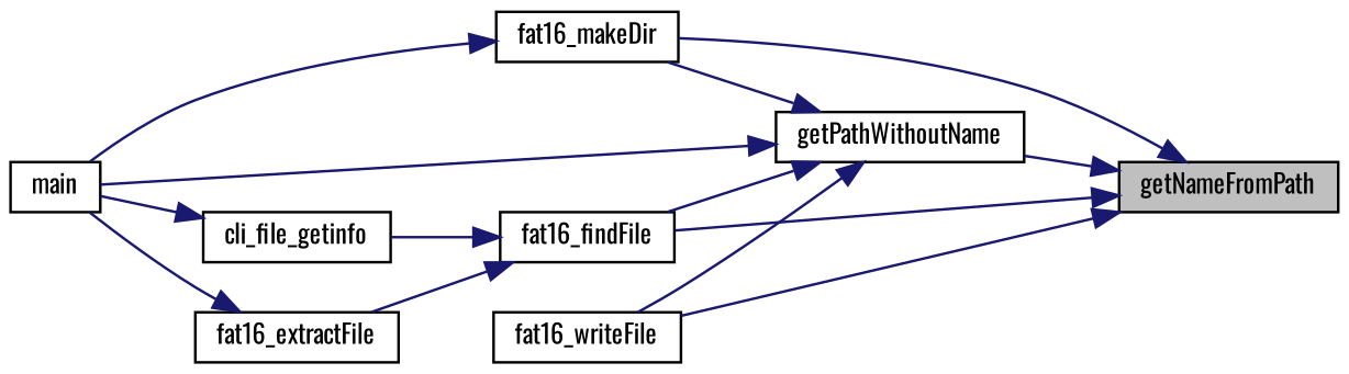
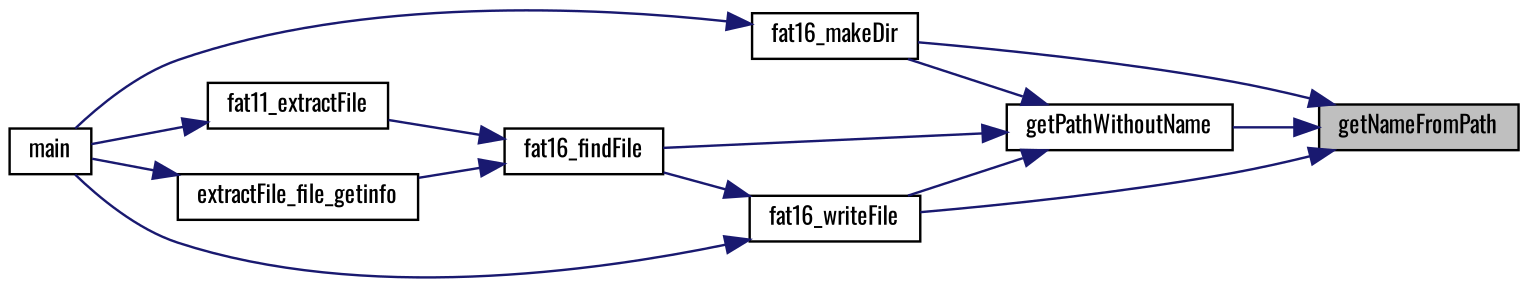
  digraph {
    fontname=Oswald
    rankdir=RL
    node [color=black fillcolor=white fontname=Oswald fontsize=10 shape=record style=filled]
    edge [color=midnightblue dir=back fontname=Oswald fontsize=10 labelfontname=Helvetica labelfontsize=10 style=solid]
    n1 [fillcolor=grey75 fontcolor=black height=0.2 label=getNameFromPath width=0.4]
    n2 [height=0.2 label=fat16_findFile width=0.4]
    n3 [height=0.2 label=fat16_makeDir width=0.4]
    n4 [height=0.2 label=fat16_writeFile width=0.4]
    n5 [height=0.2 label=getPathWithoutName width=0.4]
-   n6 [height=0.2 label=cli_file_getinfo width=0.4]
-   n7 [height=0.2 label=fat16_extractFile width=0.4]
+   n6 [height=0.2 label=extractFile_file_getinfo width=0.4]
+   n7 [height=0.2 label=fat11_extractFile width=0.4]
    n8 [height=0.2 label=main width=0.4]
-   n1 -> n2
+   n4 -> n2
    n1 -> n3
    n1 -> n4
    n1 -> n5
    n2 -> n6
    n2 -> n7
    n3 -> n8
-   n5 -> n8
+   n4 -> n8
    n5 -> n2
    n5 -> n3
    n5 -> n4
    n6 -> n8
    n7 -> n8
  }
